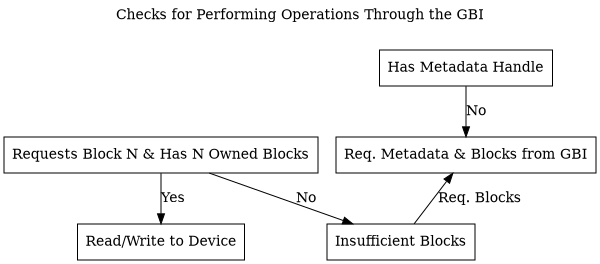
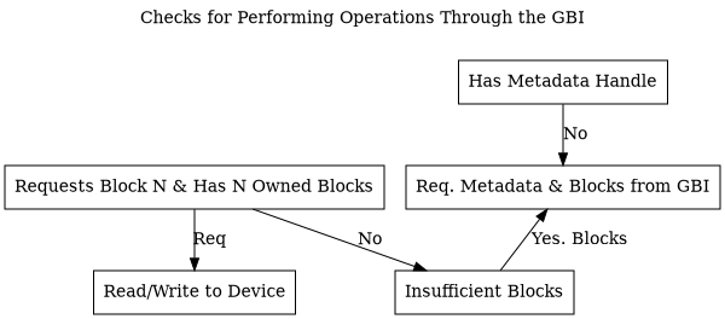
  digraph {
    label="Checks for Performing Operations Through the GBI"
    labelloc=t
    node [shape=box]
    "Requests Block N & Has N Owned Blocks"
    "Req. Metadata & Blocks from GBI"
    "Insufficient Blocks"
    "Read/Write to Device"
    "Has Metadata Handle"
    subgraph sub_1 {
      rank=same
      "Requests Block N & Has N Owned Blocks"
      "Req. Metadata & Blocks from GBI"
    }
    "Requests Block N & Has N Owned Blocks" -> "Insufficient Blocks" [label=No]
-   "Requests Block N & Has N Owned Blocks" -> "Read/Write to Device" [label=Yes]
-   "Insufficient Blocks" -> "Req. Metadata & Blocks from GBI" [label="Req. Blocks"]
+   "Requests Block N & Has N Owned Blocks" -> "Read/Write to Device" [label=Req]
+   "Insufficient Blocks" -> "Req. Metadata & Blocks from GBI" [label="Yes. Blocks"]
    "Has Metadata Handle" -> "Req. Metadata & Blocks from GBI" [label=No]
  }
